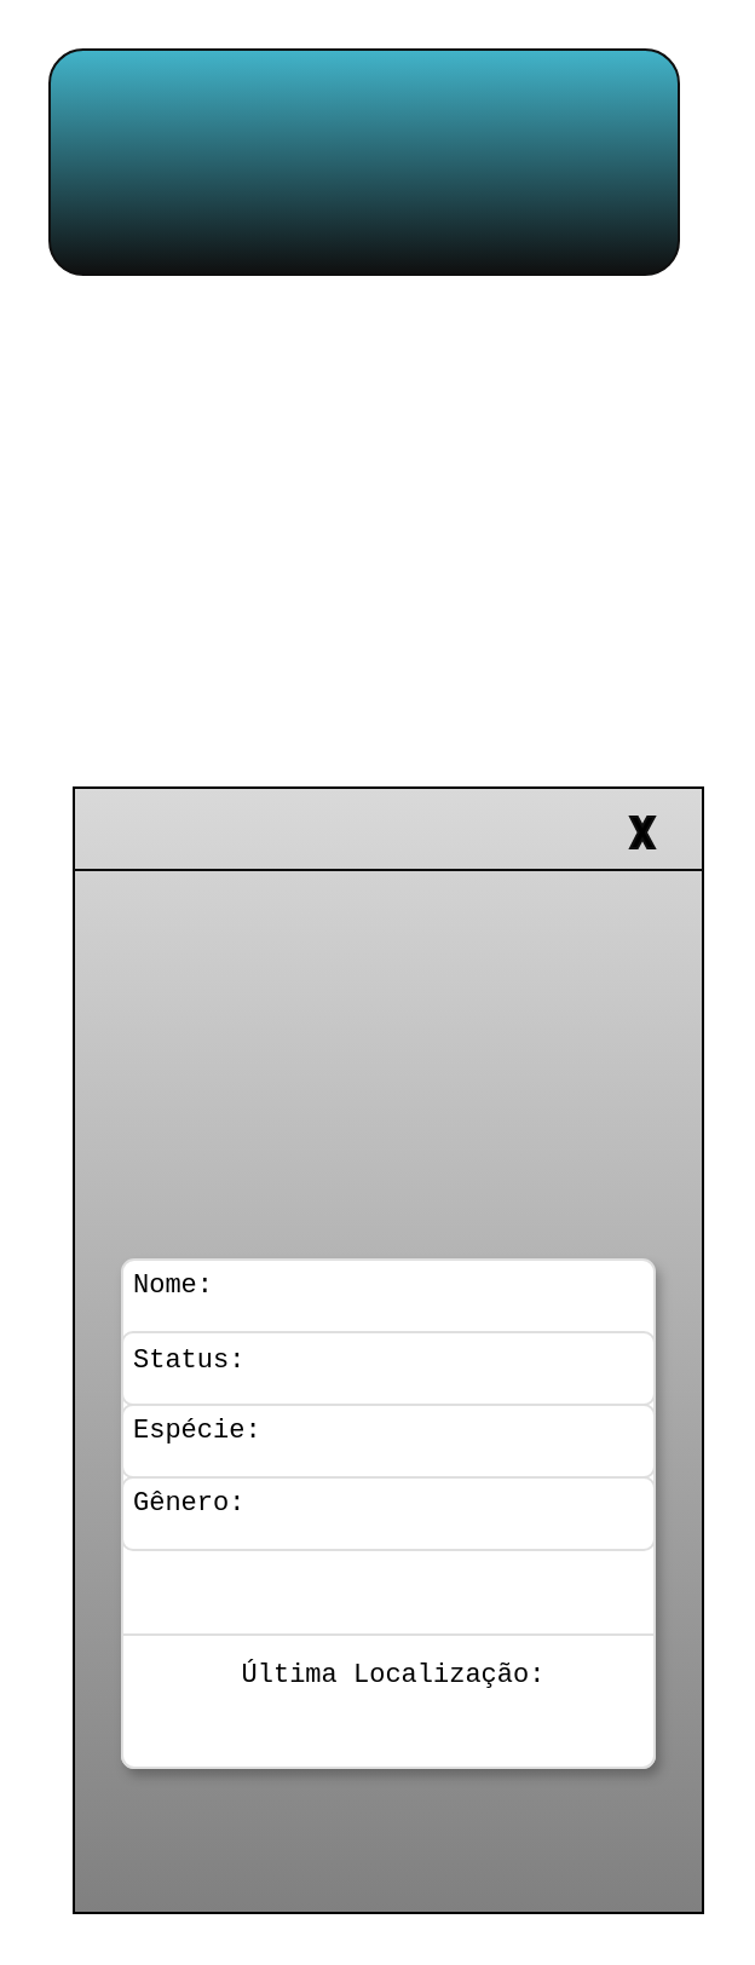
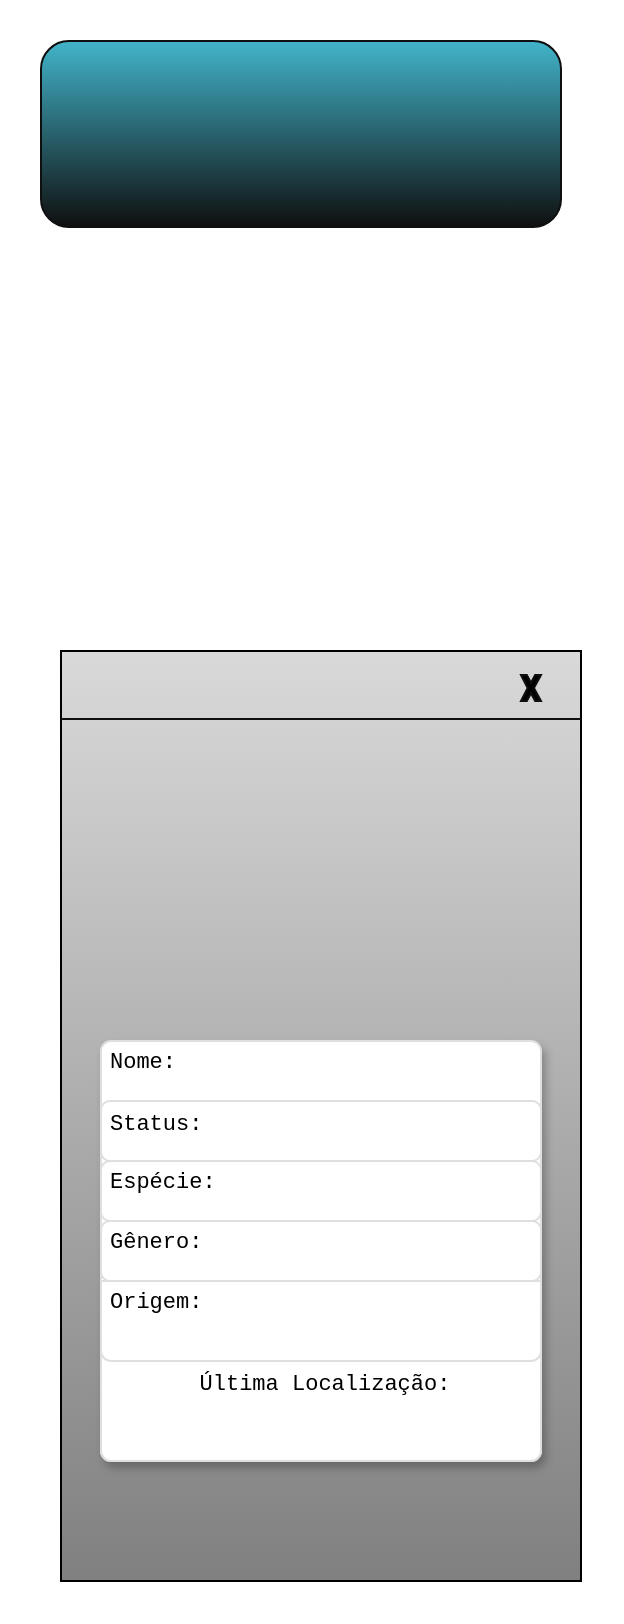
  <mxCell id="0" />
  <mxCell id="1" parent="0" />
  <mxCell id="2" value="" style="rounded=1;whiteSpace=wrap;html=1;fillColor=#42B4CA;strokeColor=#0F0F0F;gradientColor=#0F0F0F;gradientDirection=south;" parent="1" vertex="1"><mxGeometry x="20" y="20" width="260" height="93" as="geometry" /></mxCell>
  <mxCell id="3" value="" style="rounded=0;whiteSpace=wrap;html=1;strokeColor=default;fillColor=#D9D9D9;gradientColor=#808080;gradientDirection=south;arcSize=6;" parent="1" vertex="1"><mxGeometry x="30" y="325" width="260" height="465" as="geometry" /></mxCell>
  <mxCell id="4" value="" style="verticalLabelPosition=bottom;verticalAlign=top;html=1;shape=mxgraph.basic.x;rounded=1;shadow=0;gradientDirection=south;sketch=0;strokeWidth=1;strokeColor=#0F0F0F;perimeterSpacing=0;fillColor=#000000;" parent="1" vertex="1"><mxGeometry x="260" y="337" width="10" height="13" as="geometry" /></mxCell>
  <mxCell id="5" value="" style="html=1;shadow=1;dashed=0;shape=mxgraph.bootstrap.rrect;rSize=5;strokeColor=#DFDFDF;html=1;whiteSpace=wrap;fillColor=#FFFFFF;fontColor=#000000;rounded=1;sketch=0;fontSize=11;" parent="1" vertex="1"><mxGeometry x="50" y="520" width="220" height="210" as="geometry" /></mxCell>
  <mxCell id="6" value="Nome:&amp;nbsp;" style="html=1;shadow=0;dashed=0;shape=mxgraph.bootstrap.topButton;rSize=5;strokeColor=none;fillColor=none;fontColor=#000000;perimeter=none;whiteSpace=wrap;resizeWidth=1;align=left;spacing=0;rounded=1;sketch=0;fontFamily=Courier New;spacingLeft=5;verticalAlign=top;fontSize=11;" parent="5" vertex="1"><mxGeometry width="220.0" height="30" relative="1" as="geometry" /></mxCell>
  <mxCell id="7" value="&lt;font face=&quot;Courier New&quot; style=&quot;font-size: 11px;&quot;&gt;Status:&lt;/font&gt;" style="strokeColor=inherit;fillColor=inherit;gradientColor=inherit;fontColor=inherit;html=1;shadow=0;dashed=0;perimeter=none;whiteSpace=wrap;resizeWidth=1;align=left;spacing=0;rounded=1;sketch=0;verticalAlign=top;spacingLeft=5;fontSize=11;" parent="5" vertex="1"><mxGeometry width="220.0" height="30" relative="1" as="geometry"><mxPoint y="30" as="offset" /></mxGeometry></mxCell>
  <mxCell id="8" value="Espécie:" style="strokeColor=inherit;fillColor=inherit;gradientColor=inherit;fontColor=inherit;html=1;shadow=0;dashed=0;perimeter=none;whiteSpace=wrap;resizeWidth=1;align=left;spacing=0;rounded=1;sketch=0;fontSize=11;fontFamily=Courier New;verticalAlign=top;spacingLeft=5;" parent="5" vertex="1"><mxGeometry width="220.0" height="30" relative="1" as="geometry"><mxPoint y="60" as="offset" /></mxGeometry></mxCell>
  <mxCell id="9" value="Gênero:" style="strokeColor=inherit;fillColor=inherit;gradientColor=inherit;fontColor=inherit;html=1;shadow=0;dashed=0;perimeter=none;whiteSpace=wrap;resizeWidth=1;align=left;spacing=0;rounded=1;sketch=0;fontSize=11;fontFamily=Courier New;verticalAlign=top;spacingLeft=5;" parent="5" vertex="1"><mxGeometry width="220.0" height="30" relative="1" as="geometry"><mxPoint y="90" as="offset" /></mxGeometry></mxCell>
  <mxCell id="10" value="&lt;font face=&quot;Courier New&quot; style=&quot;font-size: 11px;&quot;&gt;Última Localização:&lt;/font&gt;" style="strokeColor=inherit;fillColor=inherit;gradientColor=inherit;fontColor=inherit;html=1;shadow=0;dashed=0;shape=mxgraph.bootstrap.bottomButton;rSize=5;perimeter=none;whiteSpace=wrap;resizeWidth=1;resizeHeight=0;align=center;spacing=0;rounded=1;sketch=0;verticalAlign=top;fontSize=11;spacingLeft=5;spacingTop=5;" parent="5" vertex="1"><mxGeometry y="1" width="220.0" height="55" relative="1" as="geometry"><mxPoint y="-55" as="offset" /></mxGeometry></mxCell>
+ <mxCell id="11" value="Origem:" style="strokeColor=inherit;fillColor=inherit;gradientColor=inherit;fontColor=inherit;html=1;shadow=0;dashed=0;shape=mxgraph.bootstrap.bottomButton;rSize=5;perimeter=none;whiteSpace=wrap;resizeWidth=1;resizeHeight=0;align=left;spacing=0;rounded=1;sketch=0;fontSize=11;fontFamily=Courier New;verticalAlign=top;spacingLeft=5;" vertex="1" parent="5"><mxGeometry y="120" width="220.0" height="40" as="geometry" /></mxCell>
  <mxCell id="12" value="" style="endArrow=none;html=1;rounded=0;fontFamily=Courier New;fontSize=11;fontColor=#000000;strokeColor=#0F0F0F;strokeWidth=1;" edge="1" parent="1"><mxGeometry width="50" height="50" relative="1" as="geometry"><mxPoint x="30" y="359" as="sourcePoint" /><mxPoint x="290" y="359" as="targetPoint" /></mxGeometry></mxCell>
